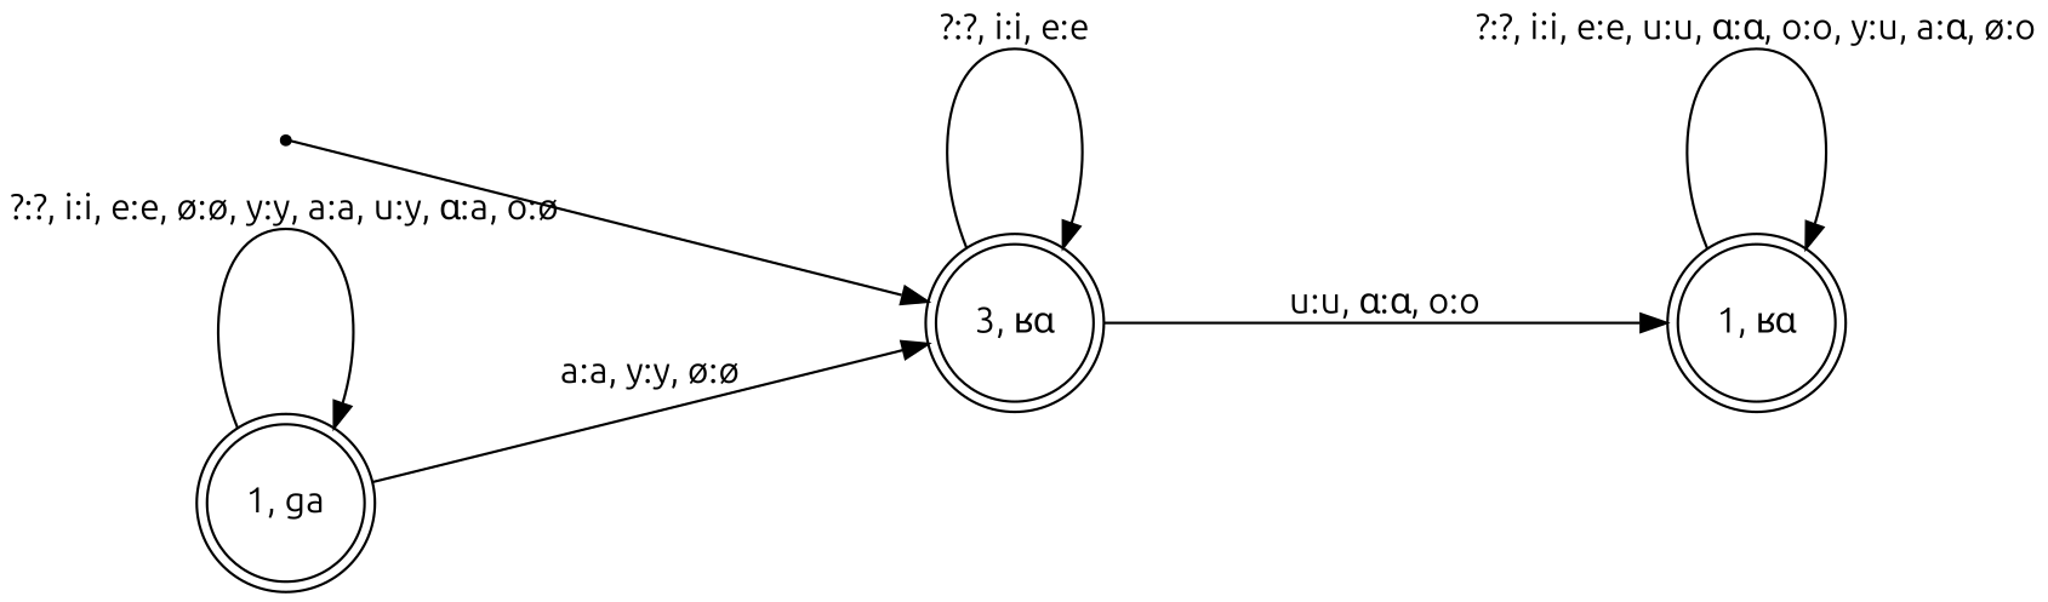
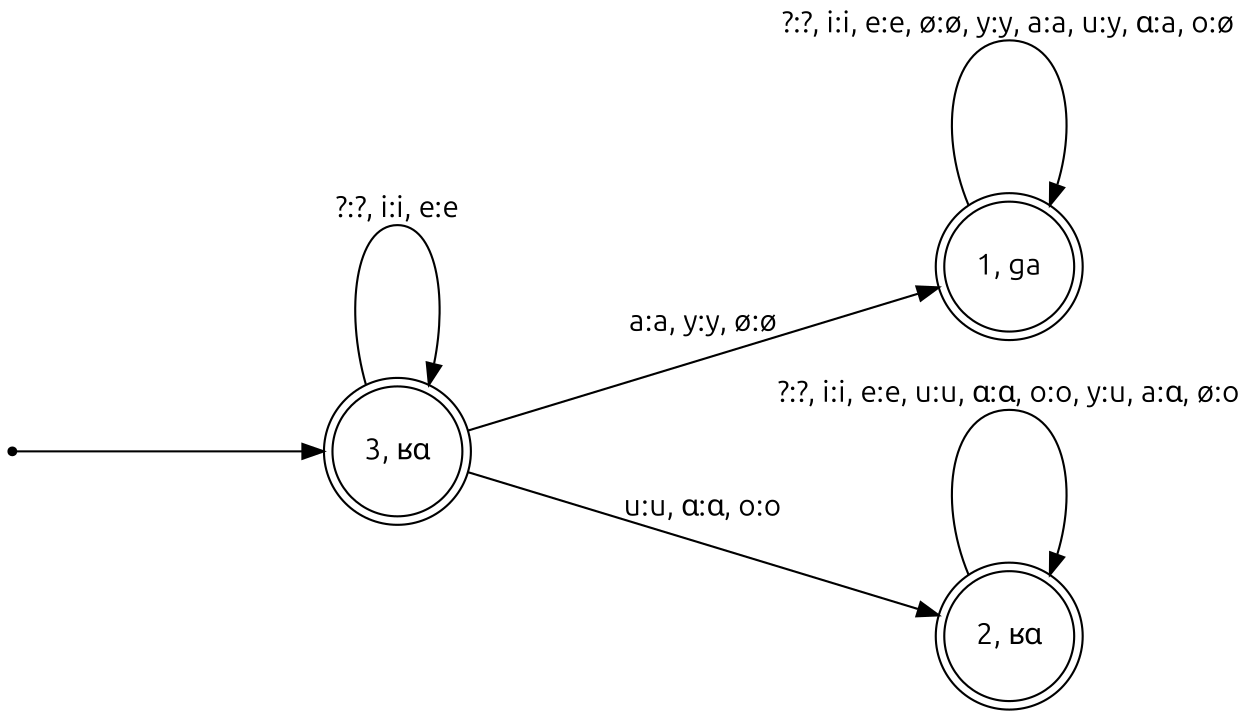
  digraph {
    fontname=Ubuntu
    nodesep=1
    rankdir=LR
    ranksep=2
    node [fontname=Ubuntu shape=doublecircle]
    edge [fontname=Ubuntu]
    start [shape=point]
    n2 [label="3, ʁɑ"]
    "1, ga"
-   "2, ʁɑ" [label="1, ʁɑ"]
+   "2, ʁɑ"
    start -> n2
    n2 -> n2 [label="?:?, i:i, e:e"]
-   "1, ga" -> n2 [label="a:a, y:y, ø:ø"]
+   n2 -> "1, ga" [label="a:a, y:y, ø:ø"]
    n2 -> "2, ʁɑ" [label="u:u, ɑ:ɑ, o:o"]
    "1, ga" -> "1, ga" [label="?:?, i:i, e:e, ø:ø, y:y, a:a, u:y, ɑ:a, o:ø"]
    "2, ʁɑ" -> "2, ʁɑ" [label="?:?, i:i, e:e, u:u, ɑ:ɑ, o:o, y:u, a:ɑ, ø:o"]
  }
